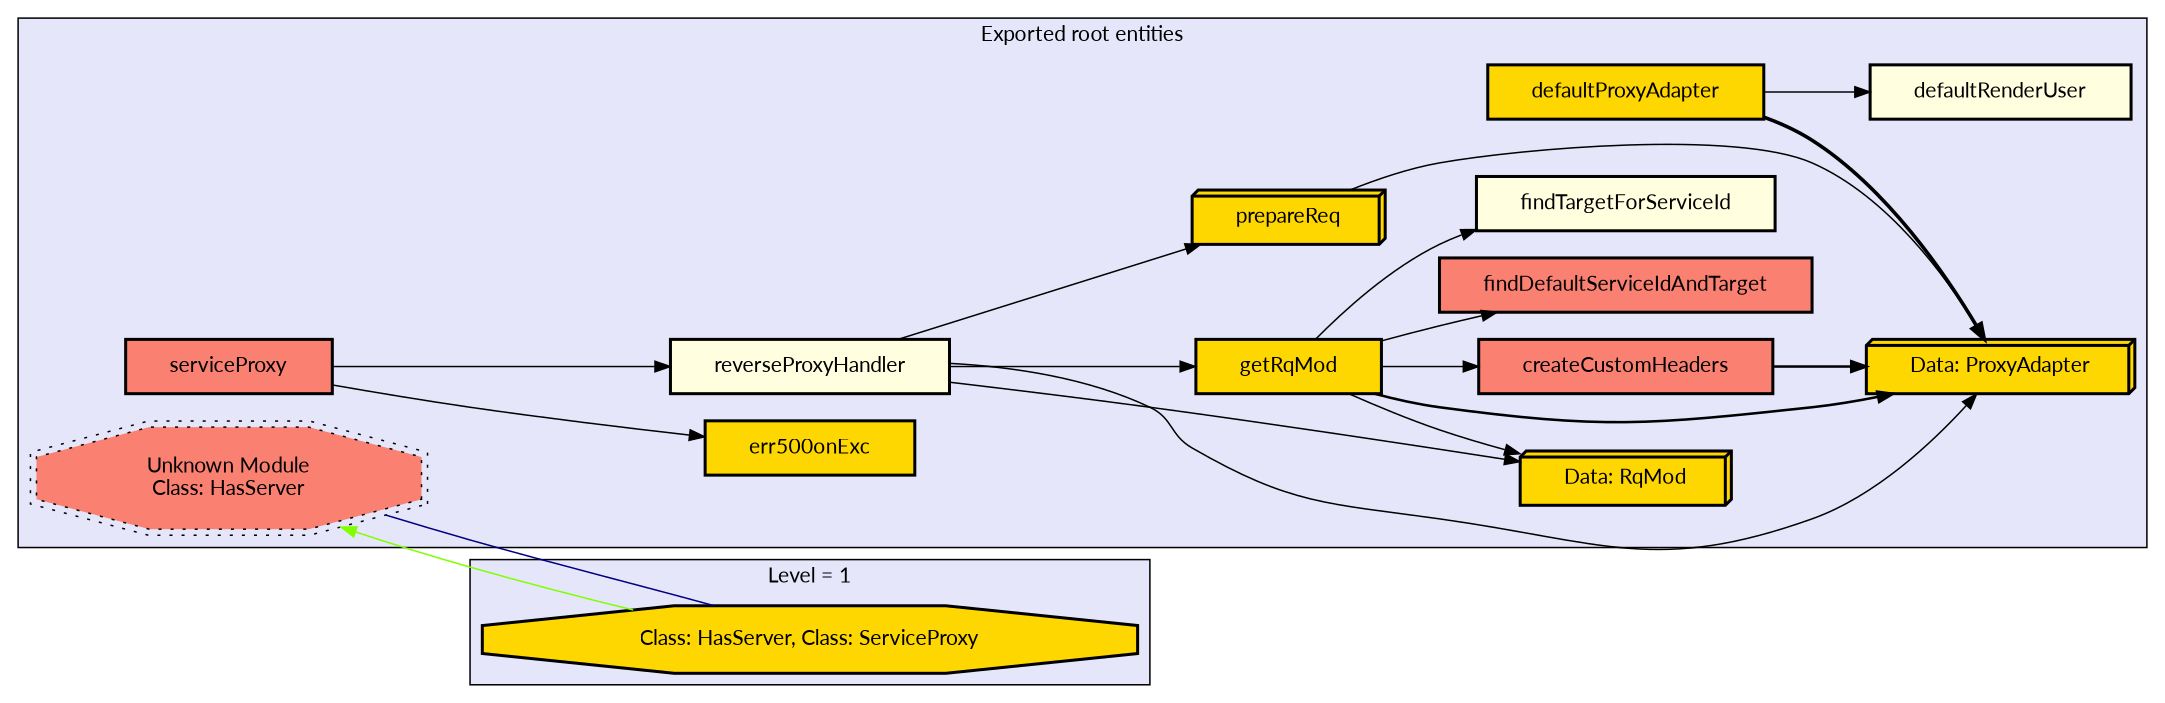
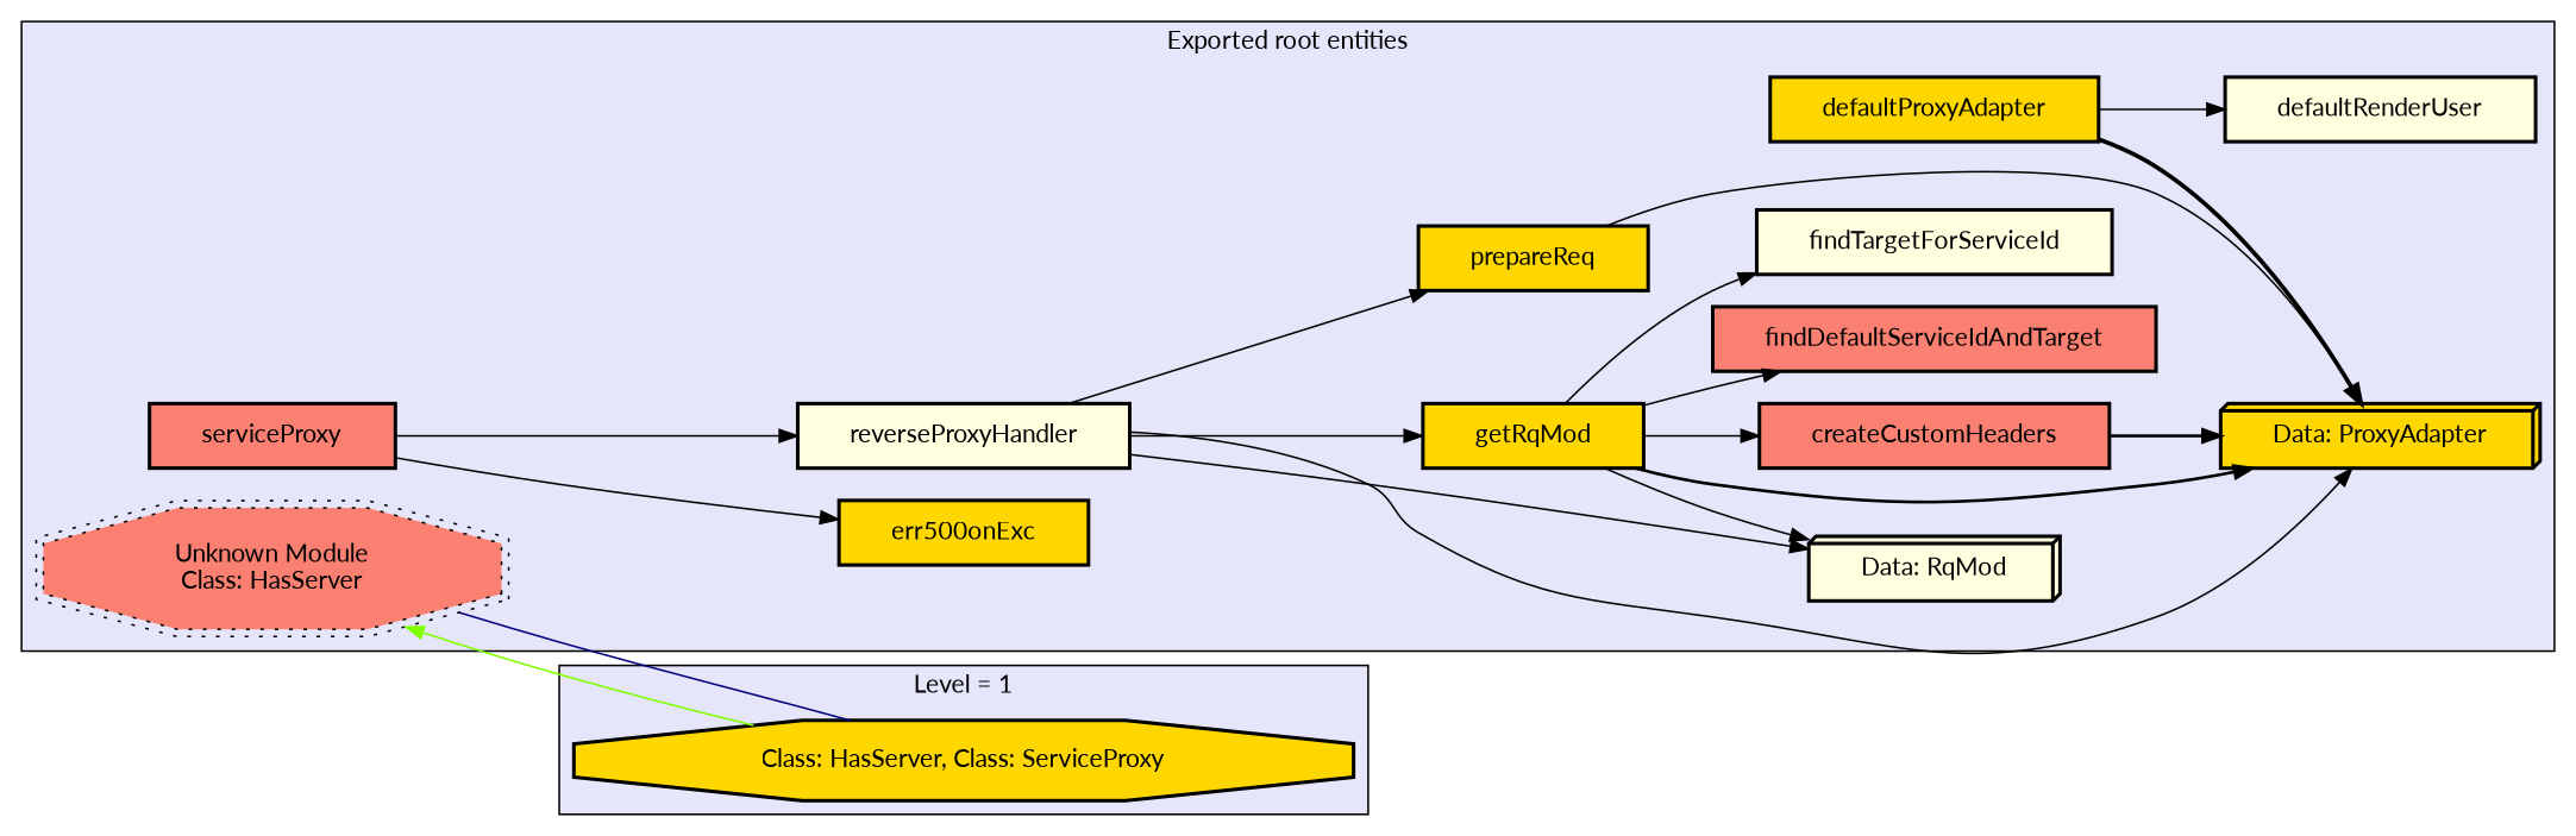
  digraph {
    fontname=Lato
    rankdir=LR
    node [fillcolor=gold fontname=Lato margin="0.4,0.1" shape=box style="filled,bold"]
    edge [color=black fontname=Lato penwidth=1]
    n1 [label="Data: ProxyAdapter" shape=box3d]
-   n2 [label="Data: RqMod" shape=box3d]
+   n2 [fillcolor=lightyellow label="Data: RqMod" shape=box3d]
    n3 [fillcolor=salmon label=createCustomHeaders]
    n4 [label=defaultProxyAdapter]
    n5 [fillcolor=lightyellow label=defaultRenderUser]
    n6 [label=err500onExc]
    n7 [fillcolor=salmon label=findDefaultServiceIdAndTarget]
    n8 [fillcolor=lightyellow label=findTargetForServiceId]
    n9 [label=getRqMod]
-   n10 [label=prepareReq shape=box3d]
+   n10 [label=prepareReq]
    n11 [fillcolor=lightyellow label=reverseProxyHandler]
    n12 [fillcolor=salmon label=serviceProxy]
    n13 [fillcolor=salmon label="Unknown Module\nClass: HasServer" shape=doubleoctagon style="filled,dotted"]
    n14 [label="Class: HasServer, Class: ServiceProxy" shape=octagon]
    subgraph cluster_1 {
      fillcolor=lavender
      label="Exported root entities"
      style=filled
      n1
      n2
      n3
      n4
      n5
      n6
      n7
      n8
      n9
      n10
      n11
      n12
      n13
    }
    subgraph cluster_2 {
      fillcolor=lavender
      label="Level = 1"
      style=filled
      n14
    }
    n3 -> n1 [penwidth=1.6931471805599454]
    n4 -> n1 [penwidth=2.386294361119891]
    n4 -> n5
    n9 -> n1 [penwidth=1.6931471805599454]
    n9 -> n2
    n9 -> n3
    n9 -> n7
    n9 -> n8
    n10 -> n1
    n11 -> n1
    n11 -> n2
    n11 -> n9
    n11 -> n10
    n12 -> n6
    n12 -> n11
    n13 -> n14 [color=navy dir=none]
    n14 -> n13 [color=chartreuse]
  }
